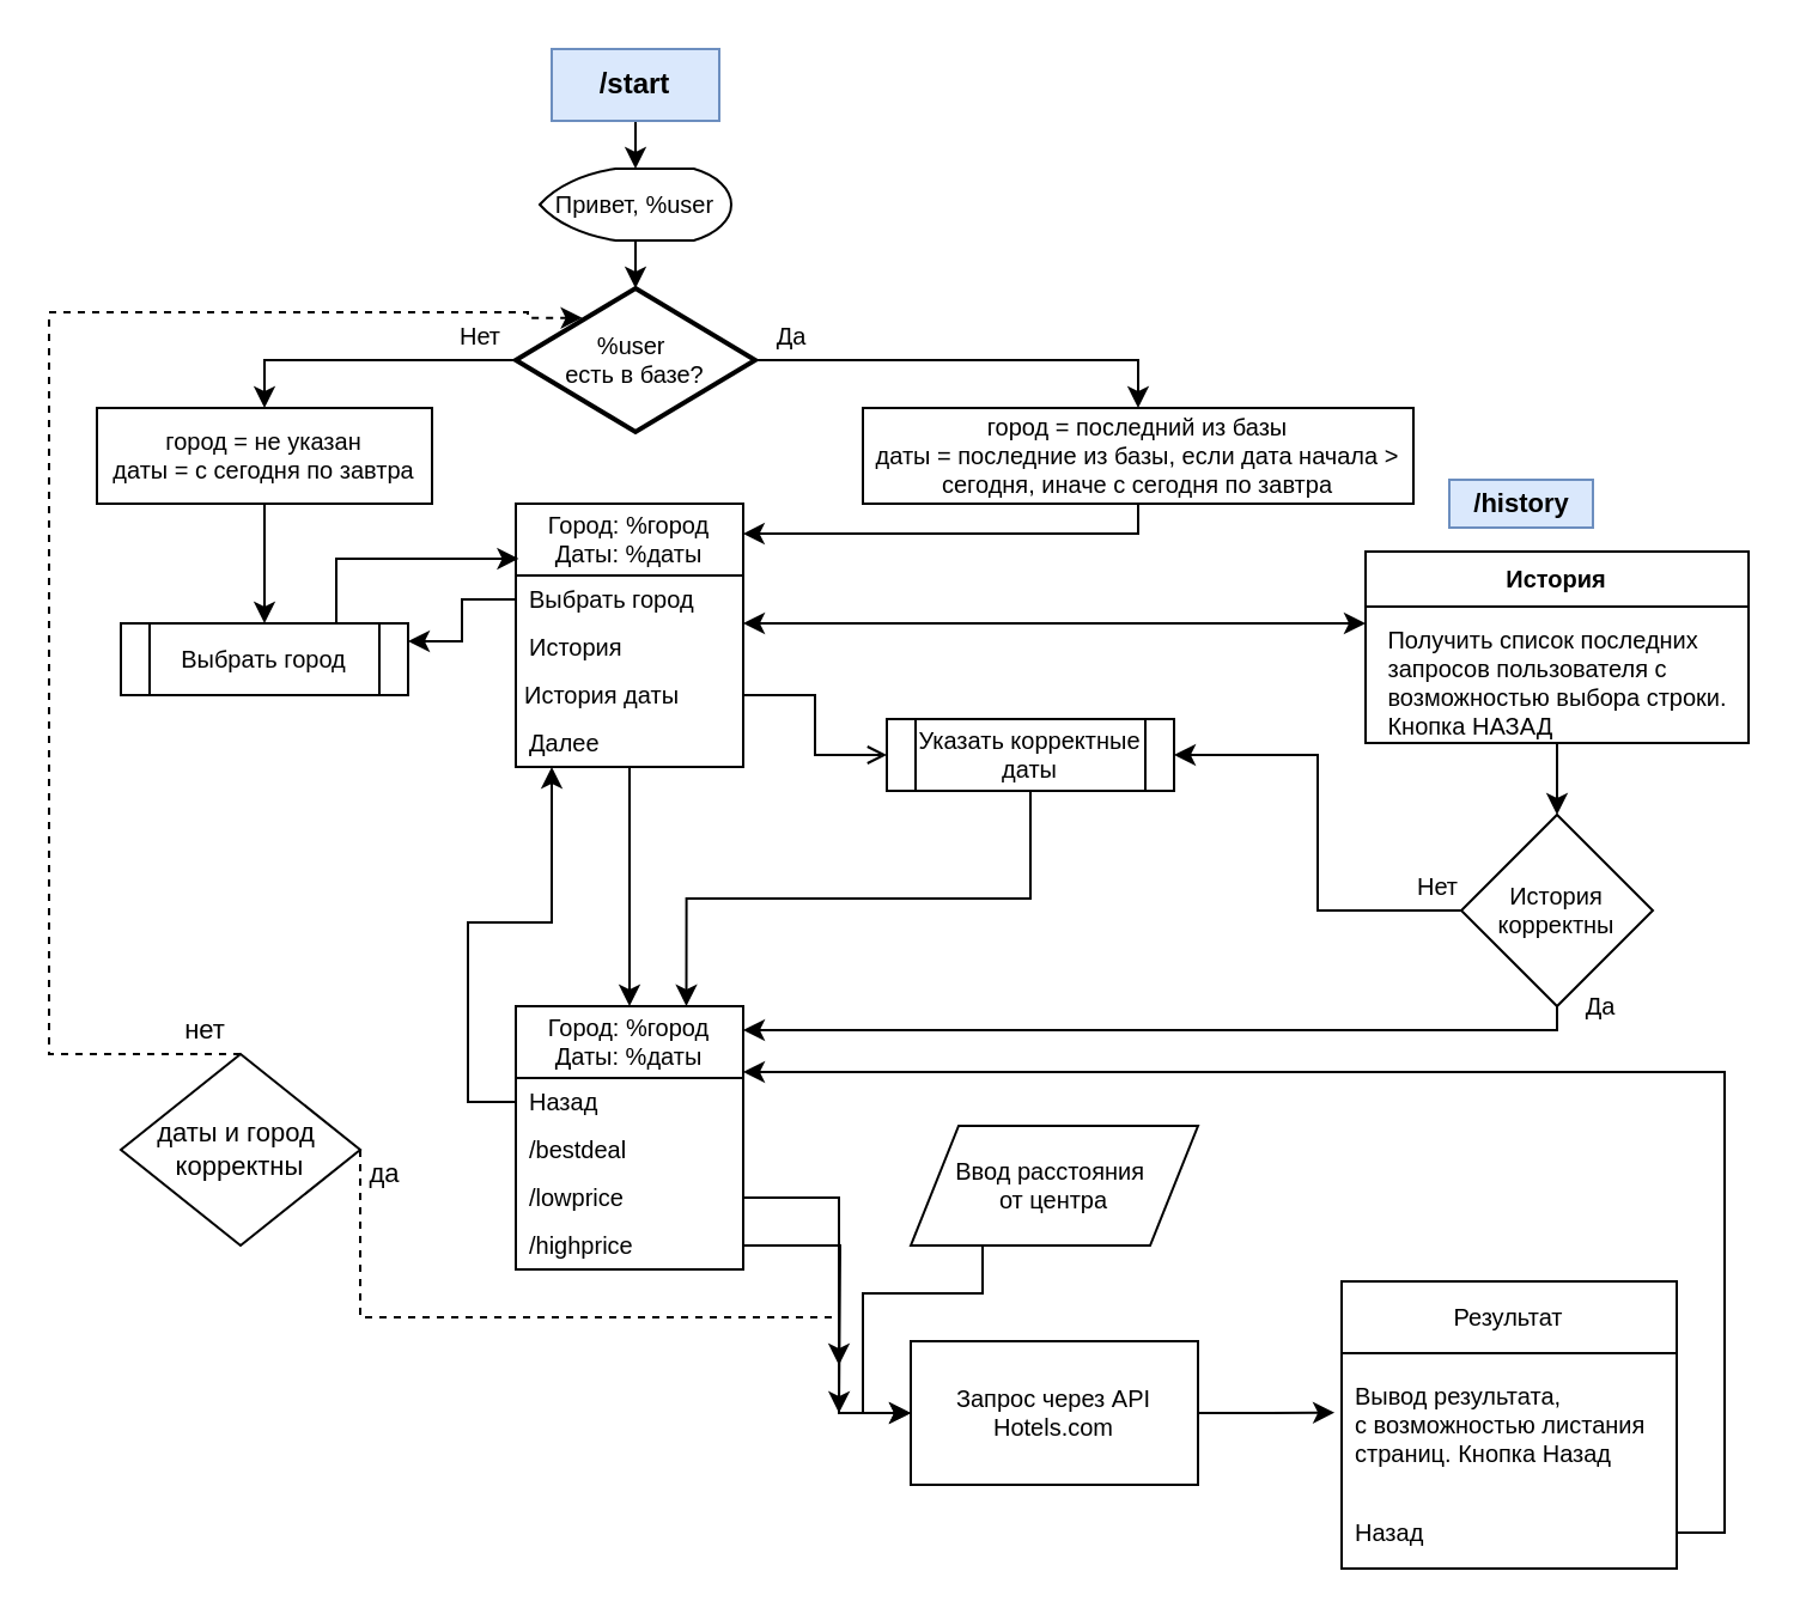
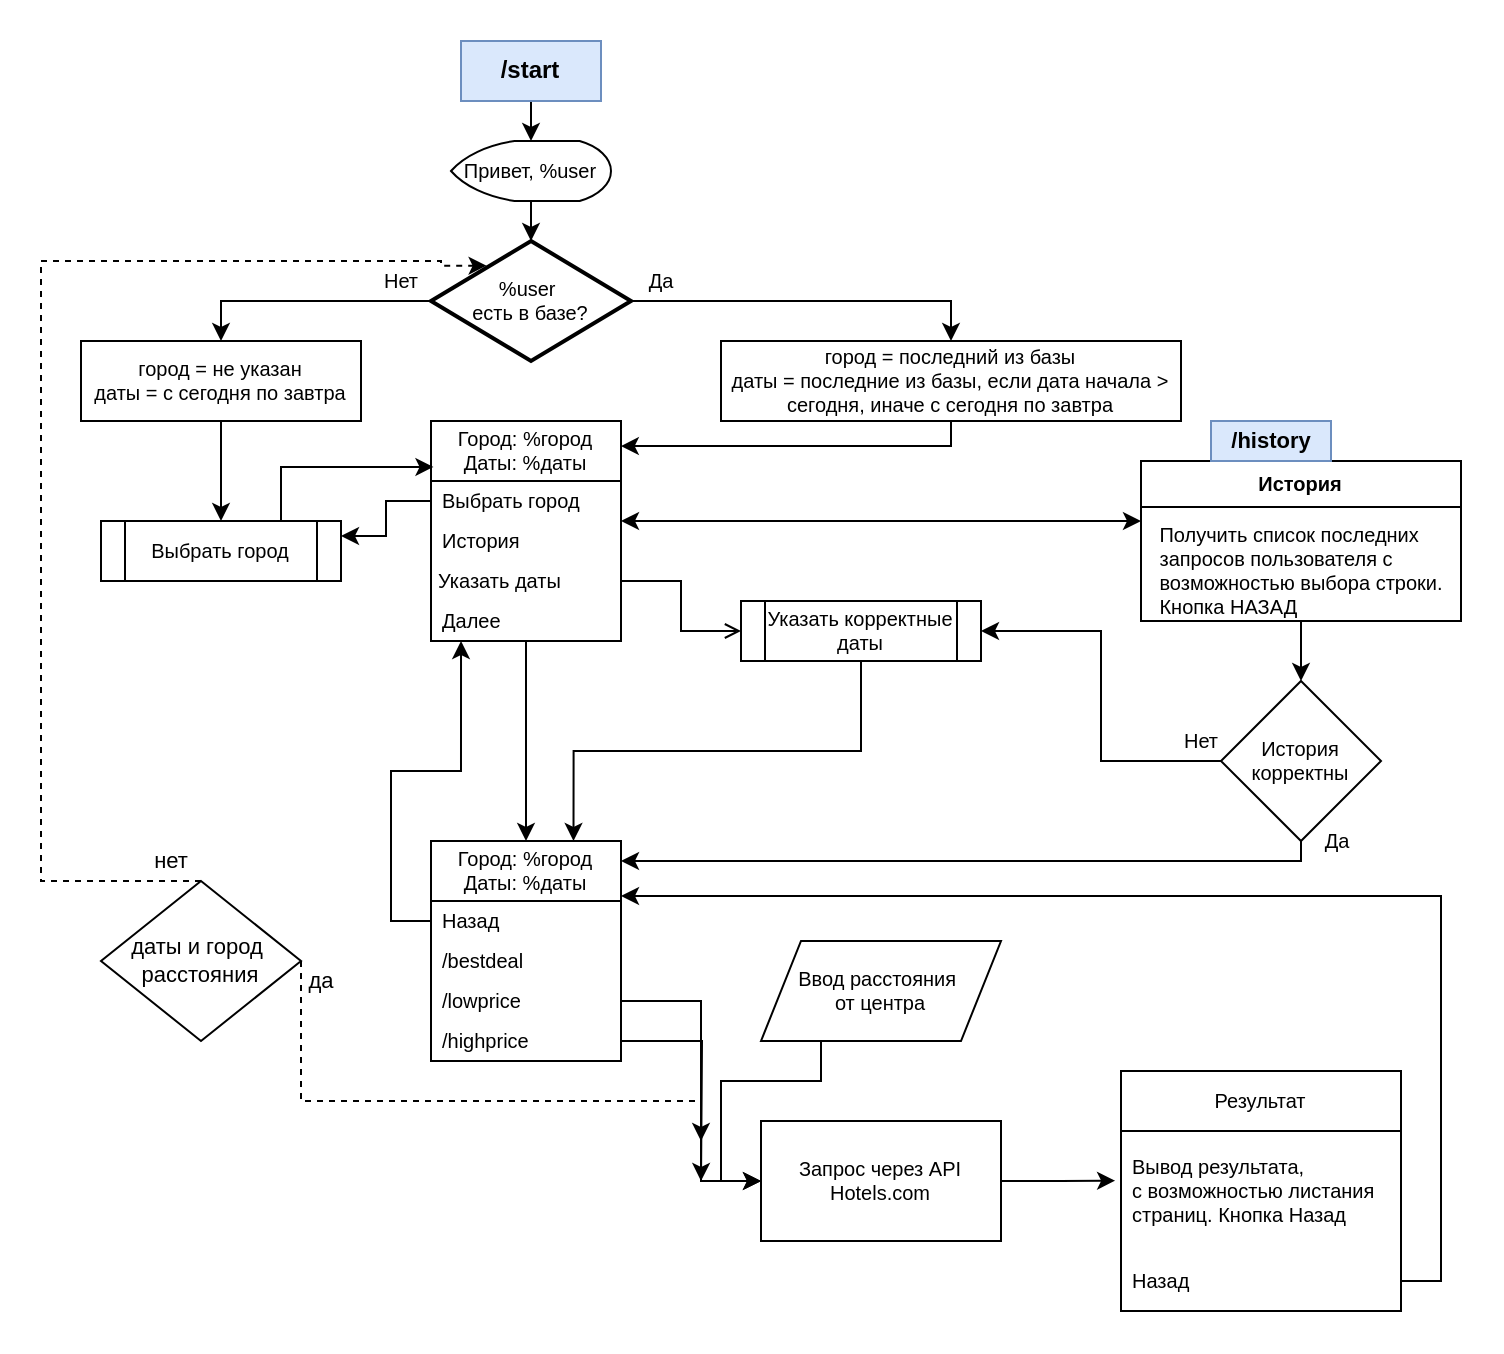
  <mxCell id="0" />
  <mxCell id="1" parent="0" />
  <mxCell id="2" style="edgeStyle=orthogonalEdgeStyle;rounded=0;orthogonalLoop=1;jettySize=auto;html=1;exitX=0.5;exitY=1;exitDx=0;exitDy=0;entryX=0.5;entryY=0;entryDx=0;entryDy=0;entryPerimeter=0;fontSize=10;" edge="1" parent="1" source="3" target="5"><mxGeometry relative="1" as="geometry" /></mxCell>
  <mxCell id="3" value="/start" style="whiteSpace=wrap;html=1;arcSize=50;fillColor=#dae8fc;strokeColor=#6c8ebf;fontStyle=1;rounded=0;" vertex="1" parent="1"><mxGeometry x="230" y="20" width="70" height="30" as="geometry" /></mxCell>
  <mxCell id="4" style="edgeStyle=orthogonalEdgeStyle;rounded=0;orthogonalLoop=1;jettySize=auto;html=1;exitX=0.5;exitY=1;exitDx=0;exitDy=0;exitPerimeter=0;entryX=0.5;entryY=0;entryDx=0;entryDy=0;entryPerimeter=0;fontSize=10;" edge="1" parent="1" source="5" target="14"><mxGeometry relative="1" as="geometry" /></mxCell>
  <mxCell id="5" value="&lt;font style=&quot;font-size: 10px&quot;&gt;Привет, %user&lt;/font&gt;" style="strokeWidth=1;html=1;shape=mxgraph.flowchart.display;whiteSpace=wrap;" vertex="1" parent="1"><mxGeometry x="225" y="70" width="80" height="30" as="geometry" /></mxCell>
  <mxCell id="6" value="" style="edgeStyle=orthogonalEdgeStyle;rounded=0;orthogonalLoop=1;jettySize=auto;html=1;fontSize=10;entryX=0.5;entryY=0;entryDx=0;entryDy=0;" edge="1" parent="1" source="7" target="22"><mxGeometry relative="1" as="geometry"><Array as="points"><mxPoint x="260" y="320" /><mxPoint x="260" y="320" /></Array></mxGeometry></mxCell>
  <mxCell id="7" value="Город: %город&#10;Даты: %даты" style="swimlane;fontStyle=0;childLayout=stackLayout;horizontal=1;startSize=30;horizontalStack=0;resizeParent=1;resizeParentMax=0;resizeLast=0;collapsible=1;marginBottom=0;fontSize=10;strokeWidth=1;" vertex="1" parent="1"><mxGeometry x="215" y="210" width="95" height="110" as="geometry" /></mxCell>
  <mxCell id="8" value="Выбрать город" style="text;strokeColor=none;fillColor=none;align=left;verticalAlign=middle;spacingLeft=4;spacingRight=4;overflow=hidden;points=[[0,0.5],[1,0.5]];portConstraint=eastwest;rotatable=0;fontSize=10;" vertex="1" parent="7"><mxGeometry y="30" width="95" height="20" as="geometry" /></mxCell>
  <mxCell id="9" value="История" style="text;strokeColor=none;fillColor=none;align=left;verticalAlign=middle;spacingLeft=4;spacingRight=4;overflow=hidden;points=[[0,0.5],[1,0.5]];portConstraint=eastwest;rotatable=0;fontSize=10;" vertex="1" parent="7"><mxGeometry y="50" width="95" height="20" as="geometry" /></mxCell>
- <mxCell id="10" value="История даты" style="text;strokeColor=none;fillColor=none;align=left;verticalAlign=middle;spacingLeft=3;spacingRight=4;overflow=hidden;points=[[0,0.5],[1,0.5]];portConstraint=eastwest;rotatable=0;fontSize=10;spacing=1;spacingBottom=0;" vertex="1" parent="7"><mxGeometry y="70" width="95" height="20" as="geometry" /></mxCell>
+ <mxCell id="10" value="Указать даты" style="text;strokeColor=none;fillColor=none;align=left;verticalAlign=middle;spacingLeft=3;spacingRight=4;overflow=hidden;points=[[0,0.5],[1,0.5]];portConstraint=eastwest;rotatable=0;fontSize=10;spacing=1;spacingBottom=0;" vertex="1" parent="7"><mxGeometry y="70" width="95" height="20" as="geometry" /></mxCell>
  <mxCell id="11" value="Далее" style="text;strokeColor=none;fillColor=none;align=left;verticalAlign=middle;spacingLeft=4;spacingRight=4;overflow=hidden;points=[[0,0.5],[1,0.5]];portConstraint=eastwest;rotatable=0;fontSize=10;" vertex="1" parent="7"><mxGeometry y="90" width="95" height="20" as="geometry" /></mxCell>
  <mxCell id="12" style="edgeStyle=orthogonalEdgeStyle;rounded=0;orthogonalLoop=1;jettySize=auto;html=1;exitX=0;exitY=0.5;exitDx=0;exitDy=0;exitPerimeter=0;entryX=0.5;entryY=0;entryDx=0;entryDy=0;fontSize=10;" edge="1" parent="1" source="14" target="16"><mxGeometry relative="1" as="geometry" /></mxCell>
  <mxCell id="13" style="edgeStyle=orthogonalEdgeStyle;rounded=0;orthogonalLoop=1;jettySize=auto;html=1;exitX=1;exitY=0.5;exitDx=0;exitDy=0;exitPerimeter=0;entryX=0.5;entryY=0;entryDx=0;entryDy=0;fontSize=10;" edge="1" parent="1" source="14" target="18"><mxGeometry relative="1" as="geometry" /></mxCell>
  <mxCell id="14" value="%user&amp;nbsp;&lt;br&gt;есть в базе?" style="strokeWidth=2;html=1;shape=mxgraph.flowchart.decision;whiteSpace=wrap;fontSize=10;" vertex="1" parent="1"><mxGeometry x="215" y="120" width="100" height="60" as="geometry" /></mxCell>
  <mxCell id="15" style="edgeStyle=orthogonalEdgeStyle;rounded=0;orthogonalLoop=1;jettySize=auto;html=1;exitX=0.5;exitY=1;exitDx=0;exitDy=0;entryX=0.5;entryY=0;entryDx=0;entryDy=0;fontSize=10;" edge="1" parent="1" source="16" target="20"><mxGeometry relative="1" as="geometry" /></mxCell>
  <mxCell id="16" value="город = не указан&lt;br&gt;даты = с сегодня по завтра" style="rounded=0;whiteSpace=wrap;html=1;fontSize=10;strokeWidth=1;" vertex="1" parent="1"><mxGeometry x="40" y="170" width="140" height="40" as="geometry" /></mxCell>
  <mxCell id="17" style="edgeStyle=orthogonalEdgeStyle;rounded=0;orthogonalLoop=1;jettySize=auto;html=1;exitX=0.5;exitY=1;exitDx=0;exitDy=0;entryX=0.999;entryY=0.114;entryDx=0;entryDy=0;entryPerimeter=0;fontSize=10;" edge="1" parent="1" source="18" target="7"><mxGeometry relative="1" as="geometry"><Array as="points"><mxPoint x="475" y="223" /></Array></mxGeometry></mxCell>
  <mxCell id="18" value="город = последний из базы&lt;br&gt;даты = последние из базы, если дата начала &amp;gt; сегодня, иначе с сегодня по завтра" style="rounded=0;whiteSpace=wrap;html=1;fontSize=10;strokeWidth=1;" vertex="1" parent="1"><mxGeometry x="360" y="170" width="230" height="40" as="geometry" /></mxCell>
  <mxCell id="19" style="edgeStyle=orthogonalEdgeStyle;rounded=0;orthogonalLoop=1;jettySize=auto;html=1;exitX=0.75;exitY=0;exitDx=0;exitDy=0;entryX=0.013;entryY=0.209;entryDx=0;entryDy=0;entryPerimeter=0;fontSize=10;" edge="1" parent="1" source="20" target="7"><mxGeometry relative="1" as="geometry" /></mxCell>
  <mxCell id="20" value="Выбрать город" style="shape=process;whiteSpace=wrap;html=1;backgroundOutline=1;fontSize=10;strokeWidth=1;" vertex="1" parent="1"><mxGeometry x="50" y="260" width="120" height="30" as="geometry" /></mxCell>
  <mxCell id="21" style="edgeStyle=orthogonalEdgeStyle;rounded=0;orthogonalLoop=1;jettySize=auto;html=1;exitX=0;exitY=0.5;exitDx=0;exitDy=0;entryX=1;entryY=0.25;entryDx=0;entryDy=0;fontSize=10;" edge="1" parent="1" source="8" target="20"><mxGeometry relative="1" as="geometry" /></mxCell>
  <mxCell id="22" value="Город: %город&#10;Даты: %даты" style="swimlane;fontStyle=0;childLayout=stackLayout;horizontal=1;startSize=30;horizontalStack=0;resizeParent=1;resizeParentMax=0;resizeLast=0;collapsible=1;marginBottom=0;fontSize=10;strokeWidth=1;" vertex="1" parent="1"><mxGeometry x="215" y="420" width="95" height="110" as="geometry" /></mxCell>
  <mxCell id="23" value="Назад" style="text;strokeColor=none;fillColor=none;align=left;verticalAlign=middle;spacingLeft=4;spacingRight=4;overflow=hidden;points=[[0,0.5],[1,0.5]];portConstraint=eastwest;rotatable=0;fontSize=10;" vertex="1" parent="22"><mxGeometry y="30" width="95" height="20" as="geometry" /></mxCell>
  <mxCell id="24" value="/bestdeal" style="text;strokeColor=none;fillColor=none;align=left;verticalAlign=middle;spacingLeft=4;spacingRight=4;overflow=hidden;points=[[0,0.5],[1,0.5]];portConstraint=eastwest;rotatable=0;fontSize=10;" vertex="1" parent="22"><mxGeometry y="50" width="95" height="20" as="geometry" /></mxCell>
  <mxCell id="25" value="/lowprice" style="text;strokeColor=none;fillColor=none;align=left;verticalAlign=middle;spacingLeft=4;spacingRight=4;overflow=hidden;points=[[0,0.5],[1,0.5]];portConstraint=eastwest;rotatable=0;fontSize=10;" vertex="1" parent="22"><mxGeometry y="70" width="95" height="20" as="geometry" /></mxCell>
  <mxCell id="26" value="/highprice" style="text;strokeColor=none;fillColor=none;align=left;verticalAlign=middle;spacingLeft=4;spacingRight=4;overflow=hidden;points=[[0,0.5],[1,0.5]];portConstraint=eastwest;rotatable=0;fontSize=10;" vertex="1" parent="22"><mxGeometry y="90" width="95" height="20" as="geometry" /></mxCell>
  <mxCell id="27" value="Результат" style="swimlane;fontStyle=0;childLayout=stackLayout;horizontal=1;startSize=30;horizontalStack=0;resizeParent=1;resizeParentMax=0;resizeLast=0;collapsible=1;marginBottom=0;fontSize=10;strokeWidth=1;" vertex="1" parent="1"><mxGeometry x="560" y="535" width="140" height="120" as="geometry" /></mxCell>
  <mxCell id="28" value="Вывод результата, &#10;с возможностью листания &#10;страниц. Кнопка Назад" style="text;strokeColor=none;fillColor=none;align=left;verticalAlign=middle;spacingLeft=4;spacingRight=4;overflow=hidden;points=[[0,0.5],[1,0.5]];portConstraint=eastwest;rotatable=0;fontSize=10;" vertex="1" parent="27"><mxGeometry y="30" width="140" height="60" as="geometry" /></mxCell>
  <mxCell id="29" value="Назад" style="text;strokeColor=none;fillColor=none;align=left;verticalAlign=middle;spacingLeft=4;spacingRight=4;overflow=hidden;points=[[0,0.5],[1,0.5]];portConstraint=eastwest;rotatable=0;fontSize=10;" vertex="1" parent="27"><mxGeometry y="90" width="140" height="30" as="geometry" /></mxCell>
  <mxCell id="30" style="edgeStyle=orthogonalEdgeStyle;rounded=0;orthogonalLoop=1;jettySize=auto;html=1;exitX=0.5;exitY=1;exitDx=0;exitDy=0;entryX=0.5;entryY=0;entryDx=0;entryDy=0;fontSize=10;" edge="1" parent="1" source="31" target="41"><mxGeometry relative="1" as="geometry" /></mxCell>
  <mxCell id="31" value="История" style="swimlane;fontSize=10;strokeWidth=1;" vertex="1" parent="1"><mxGeometry x="570" y="230" width="160" height="80" as="geometry" /></mxCell>
  <mxCell id="32" value="&lt;div style=&quot;text-align: justify&quot;&gt;&lt;span&gt;Получить список последних&amp;nbsp;&lt;/span&gt;&lt;/div&gt;&lt;div style=&quot;text-align: justify&quot;&gt;&lt;span&gt;запросов пользователя с&lt;/span&gt;&lt;/div&gt;&lt;div style=&quot;text-align: justify&quot;&gt;&lt;span&gt;возможностью выбора строки.&lt;/span&gt;&lt;/div&gt;&lt;div style=&quot;text-align: justify&quot;&gt;Кнопка НАЗАД&lt;/div&gt;" style="text;html=1;align=center;verticalAlign=middle;resizable=0;points=[];autosize=1;strokeColor=none;fillColor=none;fontSize=10;" vertex="1" parent="31"><mxGeometry y="30" width="160" height="50" as="geometry" /></mxCell>
  <mxCell id="33" style="edgeStyle=orthogonalEdgeStyle;rounded=0;orthogonalLoop=1;jettySize=auto;html=1;exitX=0.5;exitY=1;exitDx=0;exitDy=0;entryX=0.75;entryY=0;entryDx=0;entryDy=0;fontSize=10;" edge="1" parent="1" source="34" target="22"><mxGeometry relative="1" as="geometry" /></mxCell>
  <mxCell id="34" value="Указать корректные даты" style="shape=process;whiteSpace=wrap;html=1;backgroundOutline=1;fontSize=10;strokeWidth=1;" vertex="1" parent="1"><mxGeometry x="370" y="300" width="120" height="30" as="geometry" /></mxCell>
  <mxCell id="35" style="edgeStyle=orthogonalEdgeStyle;rounded=0;orthogonalLoop=1;jettySize=auto;html=1;fontSize=10;endArrow=open;" edge="1" parent="1" source="10" target="34"><mxGeometry relative="1" as="geometry"><mxPoint x="340" y="270" as="sourcePoint" /></mxGeometry></mxCell>
  <mxCell id="36" style="edgeStyle=orthogonalEdgeStyle;rounded=0;orthogonalLoop=1;jettySize=auto;html=1;fontSize=10;entryX=0;entryY=0;entryDx=0;entryDy=0;entryPerimeter=0;startArrow=classic;startFill=1;" edge="1" parent="1" source="9" target="32"><mxGeometry relative="1" as="geometry"><mxPoint x="500" y="270" as="targetPoint" /><Array as="points"><mxPoint x="310" y="260" /><mxPoint x="310" y="260" /></Array></mxGeometry></mxCell>
  <mxCell id="37" value="Да" style="text;html=1;align=center;verticalAlign=middle;resizable=0;points=[];autosize=1;strokeColor=none;fillColor=none;fontSize=10;" vertex="1" parent="1"><mxGeometry x="315" y="130" width="30" height="20" as="geometry" /></mxCell>
  <mxCell id="38" value="Нет" style="text;html=1;align=center;verticalAlign=middle;resizable=0;points=[];autosize=1;strokeColor=none;fillColor=none;fontSize=10;" vertex="1" parent="1"><mxGeometry x="185" y="130" width="30" height="20" as="geometry" /></mxCell>
  <mxCell id="39" style="edgeStyle=orthogonalEdgeStyle;rounded=0;orthogonalLoop=1;jettySize=auto;html=1;exitX=0;exitY=0.5;exitDx=0;exitDy=0;entryX=1;entryY=0.5;entryDx=0;entryDy=0;fontSize=10;" edge="1" parent="1" source="41" target="34"><mxGeometry relative="1" as="geometry" /></mxCell>
  <mxCell id="40" style="edgeStyle=orthogonalEdgeStyle;rounded=0;orthogonalLoop=1;jettySize=auto;html=1;exitX=0.5;exitY=1;exitDx=0;exitDy=0;fontSize=10;" edge="1" parent="1" source="41"><mxGeometry relative="1" as="geometry"><mxPoint x="310" y="430" as="targetPoint" /><Array as="points"><mxPoint x="650" y="430" /></Array></mxGeometry></mxCell>
  <mxCell id="41" value="История&lt;br&gt;корректны" style="rhombus;whiteSpace=wrap;html=1;fontSize=10;strokeWidth=1;" vertex="1" parent="1"><mxGeometry x="610" y="340" width="80" height="80" as="geometry" /></mxCell>
  <mxCell id="42" value="Нет" style="text;html=1;align=center;verticalAlign=middle;resizable=0;points=[];autosize=1;strokeColor=none;fillColor=none;fontSize=10;" vertex="1" parent="1"><mxGeometry x="585" y="360" width="30" height="20" as="geometry" /></mxCell>
  <mxCell id="43" value="Да" style="text;html=1;align=center;verticalAlign=middle;resizable=0;points=[];autosize=1;strokeColor=none;fillColor=none;fontSize=10;" vertex="1" parent="1"><mxGeometry x="652.5" y="410" width="30" height="20" as="geometry" /></mxCell>
  <mxCell id="44" style="edgeStyle=orthogonalEdgeStyle;rounded=0;orthogonalLoop=1;jettySize=auto;html=1;exitX=0;exitY=0.5;exitDx=0;exitDy=0;entryX=0.158;entryY=1;entryDx=0;entryDy=0;entryPerimeter=0;fontSize=10;" edge="1" parent="1" source="23" target="11"><mxGeometry relative="1" as="geometry" /></mxCell>
  <mxCell id="45" style="edgeStyle=orthogonalEdgeStyle;rounded=0;orthogonalLoop=1;jettySize=auto;html=1;exitX=0.25;exitY=1;exitDx=0;exitDy=0;entryX=0;entryY=0.5;entryDx=0;entryDy=0;fontSize=10;" edge="1" parent="1" source="46" target="48"><mxGeometry relative="1" as="geometry" /></mxCell>
  <mxCell id="46" value="Ввод расстояния&amp;nbsp;&lt;br&gt;от центра" style="shape=parallelogram;perimeter=parallelogramPerimeter;whiteSpace=wrap;html=1;fixedSize=1;fontSize=10;strokeWidth=1;" vertex="1" parent="1"><mxGeometry x="380" y="470" width="120" height="50" as="geometry" /></mxCell>
  <mxCell id="47" style="edgeStyle=orthogonalEdgeStyle;rounded=0;orthogonalLoop=1;jettySize=auto;html=1;exitX=1;exitY=0.5;exitDx=0;exitDy=0;entryX=-0.021;entryY=0.414;entryDx=0;entryDy=0;entryPerimeter=0;fontSize=10;" edge="1" parent="1" source="48" target="28"><mxGeometry relative="1" as="geometry" /></mxCell>
  <mxCell id="48" value="Запрос через API Hotels.com" style="rounded=0;whiteSpace=wrap;html=1;fontSize=10;strokeWidth=1;" vertex="1" parent="1"><mxGeometry x="380" y="560" width="120" height="60" as="geometry" /></mxCell>
  <mxCell id="49" style="edgeStyle=orthogonalEdgeStyle;rounded=0;orthogonalLoop=1;jettySize=auto;html=1;exitX=1;exitY=0.5;exitDx=0;exitDy=0;fontSize=10;" edge="1" parent="1" source="25"><mxGeometry relative="1" as="geometry"><mxPoint x="380" y="590" as="targetPoint" /><Array as="points"><mxPoint x="350" y="500" /><mxPoint x="350" y="590" /></Array></mxGeometry></mxCell>
  <mxCell id="50" style="edgeStyle=orthogonalEdgeStyle;rounded=0;orthogonalLoop=1;jettySize=auto;html=1;exitX=1;exitY=0.5;exitDx=0;exitDy=0;fontSize=10;" edge="1" parent="1" source="26"><mxGeometry relative="1" as="geometry"><mxPoint x="350" y="590" as="targetPoint" /></mxGeometry></mxCell>
  <mxCell id="51" style="edgeStyle=orthogonalEdgeStyle;rounded=0;orthogonalLoop=1;jettySize=auto;html=1;exitX=1;exitY=0.5;exitDx=0;exitDy=0;entryX=1;entryY=0.25;entryDx=0;entryDy=0;fontSize=10;" edge="1" parent="1" source="29" target="22"><mxGeometry relative="1" as="geometry" /></mxCell>
- <mxCell id="52" value="/history" style="text;html=1;align=center;verticalAlign=middle;resizable=0;points=[];autosize=1;strokeColor=#6c8ebf;fillColor=#dae8fc;fontSize=11;fontStyle=1" vertex="1" parent="1"><mxGeometry x="605" y="200" width="60" height="20" as="geometry" /></mxCell>
+ <mxCell id="52" value="/history" style="text;html=1;align=center;verticalAlign=middle;resizable=0;points=[];autosize=1;strokeColor=#6c8ebf;fillColor=#dae8fc;fontSize=11;fontStyle=1" vertex="1" parent="1"><mxGeometry x="605" y="210" width="60" height="20" as="geometry" /></mxCell>
  <mxCell id="53" style="edgeStyle=orthogonalEdgeStyle;rounded=0;orthogonalLoop=1;jettySize=auto;html=1;exitX=1;exitY=0.5;exitDx=0;exitDy=0;fontSize=11;startArrow=none;startFill=0;dashed=1;" edge="1" parent="1" source="55"><mxGeometry relative="1" as="geometry"><mxPoint x="350" y="570" as="targetPoint" /><Array as="points"><mxPoint x="150" y="550" /><mxPoint x="350" y="550" /></Array></mxGeometry></mxCell>
  <mxCell id="54" style="edgeStyle=orthogonalEdgeStyle;rounded=0;orthogonalLoop=1;jettySize=auto;html=1;exitX=0.5;exitY=0;exitDx=0;exitDy=0;entryX=0.278;entryY=0.206;entryDx=0;entryDy=0;entryPerimeter=0;dashed=1;fontSize=11;startArrow=none;startFill=0;" edge="1" parent="1" source="55" target="14"><mxGeometry relative="1" as="geometry"><Array as="points"><mxPoint x="20" y="440" /><mxPoint x="20" y="130" /><mxPoint x="220" y="130" /><mxPoint x="220" y="132" /></Array></mxGeometry></mxCell>
- <mxCell id="55" value="даты и город&amp;nbsp;&lt;br&gt;корректны" style="rhombus;whiteSpace=wrap;html=1;fontSize=11;strokeWidth=1;" vertex="1" parent="1"><mxGeometry x="50" y="440" width="100" height="80" as="geometry" /></mxCell>
+ <mxCell id="55" value="даты и город&amp;nbsp;&lt;br&gt;расстояния" style="rhombus;whiteSpace=wrap;html=1;fontSize=11;strokeWidth=1;" vertex="1" parent="1"><mxGeometry x="50" y="440" width="100" height="80" as="geometry" /></mxCell>
  <mxCell id="56" value="да" style="text;html=1;align=center;verticalAlign=middle;resizable=0;points=[];autosize=1;strokeColor=none;fillColor=none;fontSize=11;" vertex="1" parent="1"><mxGeometry x="145" y="480" width="30" height="20" as="geometry" /></mxCell>
  <mxCell id="57" value="нет" style="text;html=1;align=center;verticalAlign=middle;resizable=0;points=[];autosize=1;strokeColor=none;fillColor=none;fontSize=11;" vertex="1" parent="1"><mxGeometry x="70" y="420" width="30" height="20" as="geometry" /></mxCell>
